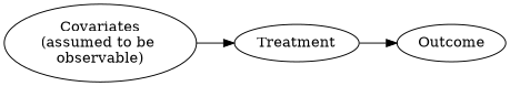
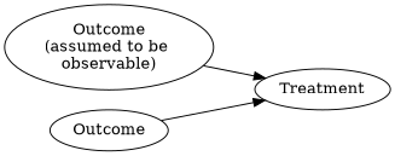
  digraph {
    rankdir=LR
    edge [arrowsize=1]
-   n1 [label="Covariates\n(assumed to be \nobservable)"]
+   n1 [label="Outcome\n(assumed to be \nobservable)"]
    n2 [label=Treatment]
    n3 [label=Outcome]
    n1 -> n2
-   n2 -> n3
+   n3 -> n2
  }
